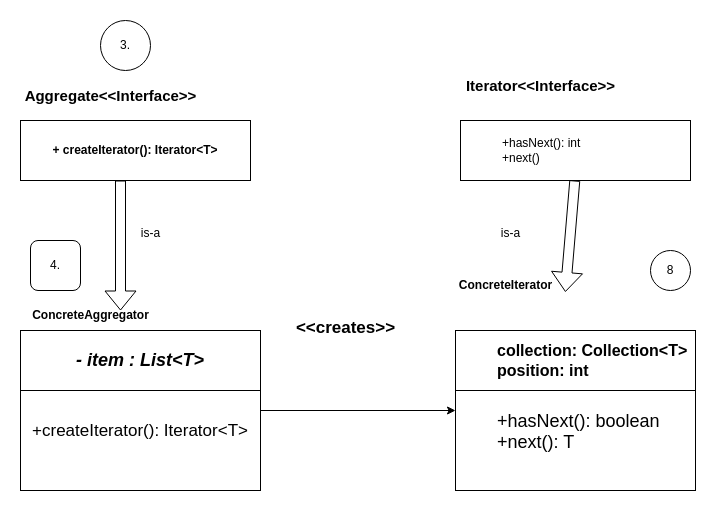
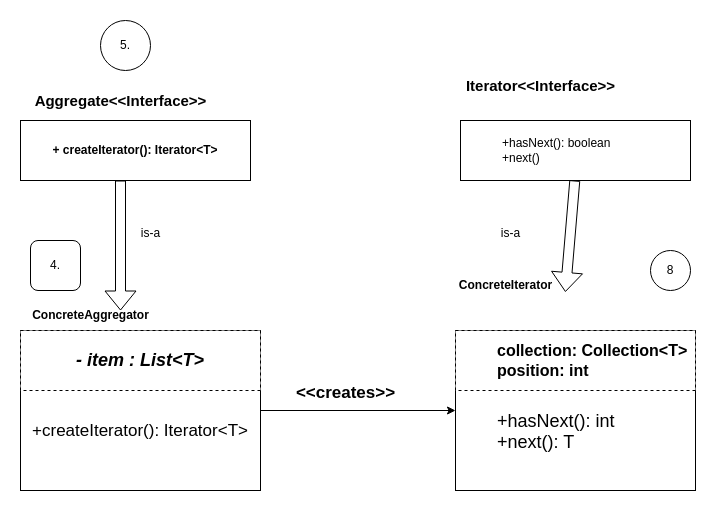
  <mxCell id="0" />
  <mxCell id="1" parent="0" />
  <mxCell id="2" value="&lt;b&gt;+ createIterator(): Iterator&amp;lt;T&amp;gt;&lt;/b&gt;" style="rounded=0;whiteSpace=wrap;html=1;" vertex="1" parent="1"><mxGeometry x="20" y="120" width="230" height="60" as="geometry" /></mxCell>
- <mxCell id="3" value="&lt;b&gt;&lt;font style=&quot;font-size: 15px;&quot;&gt;Aggregate&amp;lt;&amp;lt;Interface&amp;gt;&amp;gt;&lt;/font&gt;&lt;/b&gt;" style="text;html=1;align=center;verticalAlign=middle;resizable=0;points=[];autosize=1;strokeColor=none;fillColor=none;" vertex="1" parent="1"><mxGeometry x="10" y="80" width="200" height="30" as="geometry" /></mxCell>
- <mxCell id="4" value="&lt;blockquote style=&quot;margin: 0 0 0 40px; border: none; padding: 0px;&quot;&gt;+hasNext(): int&lt;div&gt;+next()&lt;/div&gt;&lt;/blockquote&gt;" style="rounded=0;whiteSpace=wrap;html=1;align=left;" vertex="1" parent="1"><mxGeometry x="460" y="120" width="230" height="60" as="geometry" /></mxCell>
+ <mxCell id="3" value="&lt;b&gt;&lt;font style=&quot;font-size: 15px;&quot;&gt;Aggregate&amp;lt;&amp;lt;Interface&amp;gt;&amp;gt;&lt;/font&gt;&lt;/b&gt;" style="text;html=1;align=center;verticalAlign=middle;resizable=0;points=[];autosize=1;strokeColor=none;fillColor=none;" vertex="1" parent="1"><mxGeometry x="20" y="85" width="200" height="30" as="geometry" /></mxCell>
+ <mxCell id="4" value="&lt;blockquote style=&quot;margin: 0 0 0 40px; border: none; padding: 0px;&quot;&gt;+hasNext(): boolean&lt;div&gt;+next()&lt;/div&gt;&lt;/blockquote&gt;" style="rounded=0;whiteSpace=wrap;html=1;align=left;" vertex="1" parent="1"><mxGeometry x="460" y="120" width="230" height="60" as="geometry" /></mxCell>
  <mxCell id="5" value="" style="shape=flexArrow;endArrow=classic;html=1;rounded=0;" edge="1" parent="1"><mxGeometry width="50" height="50" relative="1" as="geometry"><mxPoint x="120" y="180" as="sourcePoint" /><mxPoint x="120" y="310" as="targetPoint" /></mxGeometry></mxCell>
  <mxCell id="6" value="" style="shape=flexArrow;endArrow=classic;html=1;rounded=0;entryX=0.999;entryY=0.716;entryDx=0;entryDy=0;entryPerimeter=0;" edge="1" parent="1" target="13"><mxGeometry width="50" height="50" relative="1" as="geometry"><mxPoint x="574.29" y="180" as="sourcePoint" /><mxPoint x="574.29" y="310" as="targetPoint" /></mxGeometry></mxCell>
  <mxCell id="7" value="is-a" style="text;html=1;align=center;verticalAlign=middle;resizable=0;points=[];autosize=1;strokeColor=none;fillColor=none;" vertex="1" parent="1"><mxGeometry x="130" y="218" width="40" height="30" as="geometry" /></mxCell>
  <mxCell id="8" value="is-a" style="text;html=1;align=center;verticalAlign=middle;resizable=0;points=[];autosize=1;strokeColor=none;fillColor=none;" vertex="1" parent="1"><mxGeometry x="490" y="218" width="40" height="30" as="geometry" /></mxCell>
  <mxCell id="9" value="&lt;b&gt;&lt;font style=&quot;font-size: 15px;&quot;&gt;Iterator&amp;lt;&amp;lt;Interface&amp;gt;&amp;gt;&lt;/font&gt;&lt;/b&gt;" style="text;html=1;align=center;verticalAlign=middle;resizable=0;points=[];autosize=1;strokeColor=none;fillColor=none;" vertex="1" parent="1"><mxGeometry x="455" y="70" width="170" height="30" as="geometry" /></mxCell>
  <mxCell id="10" value="" style="edgeStyle=orthogonalEdgeStyle;rounded=0;orthogonalLoop=1;jettySize=auto;html=1;" edge="1" parent="1" source="11" target="12"><mxGeometry relative="1" as="geometry" /></mxCell>
  <mxCell id="11" value="&lt;div style=&quot;font-size: 17px;&quot;&gt;&lt;font style=&quot;font-size: 17px;&quot;&gt;&lt;br&gt;&lt;/font&gt;&lt;/div&gt;&lt;div style=&quot;font-size: 17px;&quot;&gt;&lt;font style=&quot;font-size: 17px;&quot;&gt;&lt;br&gt;&lt;/font&gt;&lt;/div&gt;&lt;div style=&quot;font-size: 17px;&quot;&gt;&lt;font style=&quot;font-size: 17px;&quot;&gt;&lt;br&gt;&lt;/font&gt;&lt;/div&gt;&lt;font style=&quot;font-size: 17px;&quot;&gt;+createIterator(): Iterator&amp;lt;T&amp;gt;&lt;/font&gt;&lt;div style=&quot;font-size: 17px;&quot;&gt;&lt;br&gt;&lt;/div&gt;" style="rounded=0;whiteSpace=wrap;html=1;" vertex="1" parent="1"><mxGeometry x="20" y="330" width="240" height="160" as="geometry" /></mxCell>
- <mxCell id="12" value="&lt;div style=&quot;font-size: 18px;&quot;&gt;&lt;blockquote style=&quot;margin: 0 0 0 40px; border: none; padding: 0px;&quot;&gt;&lt;div&gt;&lt;br&gt;&lt;/div&gt;&lt;div&gt;&lt;br&gt;&lt;/div&gt;+hasNext(): boolean&lt;div&gt;+next(): T&lt;/div&gt;&lt;/blockquote&gt;&lt;/div&gt;" style="rounded=0;whiteSpace=wrap;html=1;align=left;" vertex="1" parent="1"><mxGeometry x="455" y="330" width="240" height="160" as="geometry" /></mxCell>
+ <mxCell id="12" value="&lt;div style=&quot;font-size: 18px;&quot;&gt;&lt;blockquote style=&quot;margin: 0 0 0 40px; border: none; padding: 0px;&quot;&gt;&lt;div&gt;&lt;br&gt;&lt;/div&gt;&lt;div&gt;&lt;br&gt;&lt;/div&gt;+hasNext(): int&lt;div&gt;+next(): T&lt;/div&gt;&lt;/blockquote&gt;&lt;/div&gt;" style="rounded=0;whiteSpace=wrap;html=1;align=left;" vertex="1" parent="1"><mxGeometry x="455" y="330" width="240" height="160" as="geometry" /></mxCell>
  <mxCell id="13" value="&lt;b&gt;ConcreteIterator&lt;/b&gt;" style="text;html=1;align=center;verticalAlign=middle;resizable=0;points=[];autosize=1;strokeColor=none;fillColor=none;" vertex="1" parent="1"><mxGeometry x="445" y="270" width="120" height="30" as="geometry" /></mxCell>
  <mxCell id="14" value="&lt;b&gt;ConcreteAggregator&lt;/b&gt;" style="text;html=1;align=center;verticalAlign=middle;resizable=0;points=[];autosize=1;strokeColor=none;fillColor=none;" vertex="1" parent="1"><mxGeometry x="20" y="300" width="140" height="30" as="geometry" /></mxCell>
- <mxCell id="15" value="&lt;b&gt;&lt;i&gt;&lt;font style=&quot;font-size: 18px;&quot;&gt;- item : List&amp;lt;T&amp;gt;&lt;/font&gt;&lt;/i&gt;&lt;/b&gt;" style="rounded=0;whiteSpace=wrap;html=1;" vertex="1" parent="1"><mxGeometry x="20" y="330" width="240" height="60" as="geometry" /></mxCell>
- <mxCell id="16" value="&lt;blockquote style=&quot;margin: 0px 0px 0px 40px; border: none; padding: 0px; font-size: 16px;&quot;&gt;&lt;b&gt;collection: Collection&amp;lt;T&amp;gt;&lt;/b&gt;&lt;div&gt;&lt;b&gt;position: int&lt;/b&gt;&lt;/div&gt;&lt;/blockquote&gt;" style="rounded=0;whiteSpace=wrap;html=1;align=left;" vertex="1" parent="1"><mxGeometry x="455" y="330" width="240" height="60" as="geometry" /></mxCell>
- <mxCell id="17" value="&lt;b&gt;&lt;font style=&quot;font-size: 17px;&quot;&gt;&amp;lt;&amp;lt;creates&amp;gt;&amp;gt;&lt;/font&gt;&lt;/b&gt;" style="text;html=1;align=center;verticalAlign=middle;resizable=0;points=[];autosize=1;strokeColor=none;fillColor=none;" vertex="1" parent="1"><mxGeometry x="285" y="313" width="120" height="30" as="geometry" /></mxCell>
+ <mxCell id="15" value="&lt;b&gt;&lt;i&gt;&lt;font style=&quot;font-size: 18px;&quot;&gt;- item : List&amp;lt;T&amp;gt;&lt;/font&gt;&lt;/i&gt;&lt;/b&gt;" style="rounded=0;whiteSpace=wrap;html=1;dashed=1;" vertex="1" parent="1"><mxGeometry x="20" y="330" width="240" height="60" as="geometry" /></mxCell>
+ <mxCell id="16" value="&lt;blockquote style=&quot;margin: 0px 0px 0px 40px; border: none; padding: 0px; font-size: 16px;&quot;&gt;&lt;b&gt;collection: Collection&amp;lt;T&amp;gt;&lt;/b&gt;&lt;div&gt;&lt;b&gt;position: int&lt;/b&gt;&lt;/div&gt;&lt;/blockquote&gt;" style="rounded=0;whiteSpace=wrap;html=1;align=left;dashed=1;" vertex="1" parent="1"><mxGeometry x="455" y="330" width="240" height="60" as="geometry" /></mxCell>
+ <mxCell id="17" value="&lt;b&gt;&lt;font style=&quot;font-size: 17px;&quot;&gt;&amp;lt;&amp;lt;creates&amp;gt;&amp;gt;&lt;/font&gt;&lt;/b&gt;" style="text;html=1;align=center;verticalAlign=middle;resizable=0;points=[];autosize=1;strokeColor=none;fillColor=none;" vertex="1" parent="1"><mxGeometry x="285" y="378" width="120" height="30" as="geometry" /></mxCell>
  <mxCell id="18" value="8" style="ellipse;whiteSpace=wrap;html=1;" vertex="1" parent="1"><mxGeometry x="650" y="250" width="40" height="40" as="geometry" /></mxCell>
- <mxCell id="19" value="3." style="ellipse;whiteSpace=wrap;html=1;" vertex="1" parent="1"><mxGeometry x="100" y="20" width="50" height="50" as="geometry" /></mxCell>
+ <mxCell id="19" value="5." style="ellipse;whiteSpace=wrap;html=1;" vertex="1" parent="1"><mxGeometry x="100" y="20" width="50" height="50" as="geometry" /></mxCell>
  <mxCell id="20" value="4." style="whiteSpace=wrap;html=1;rounded=1;" vertex="1" parent="1"><mxGeometry x="30" y="240" width="50" height="50" as="geometry" /></mxCell>
